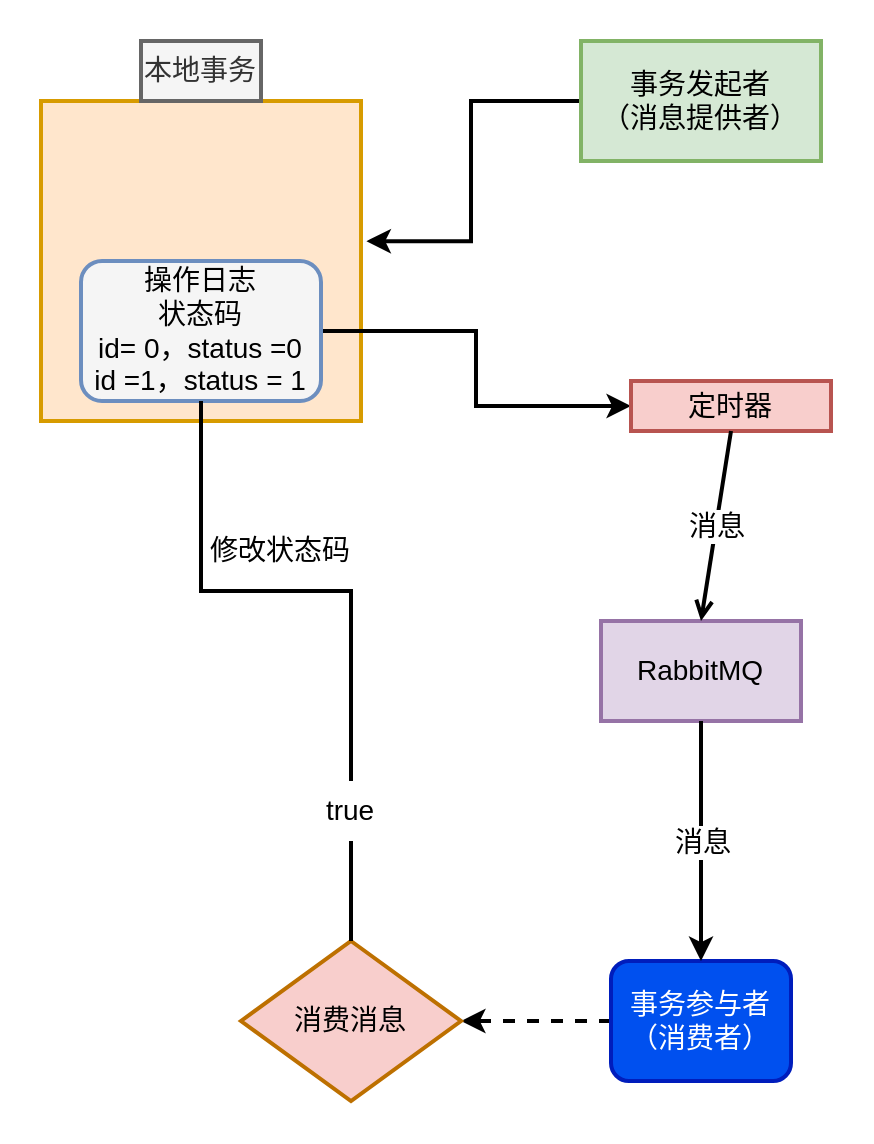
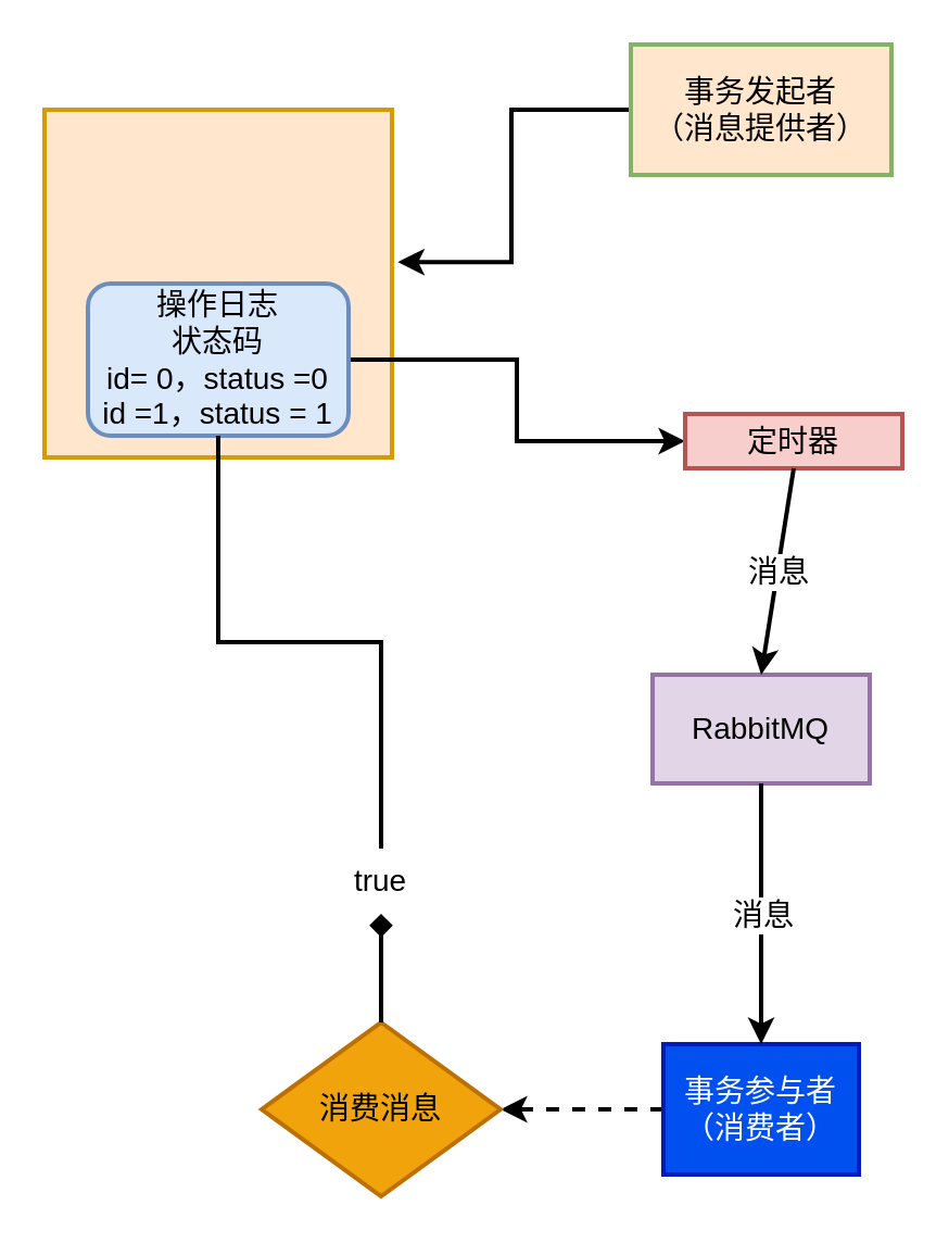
  <mxCell id="0" />
  <mxCell id="1" parent="0" />
  <mxCell id="2" style="edgeStyle=orthogonalEdgeStyle;rounded=0;orthogonalLoop=1;jettySize=auto;html=1;entryX=1.017;entryY=0.438;entryDx=0;entryDy=0;entryPerimeter=0;fontSize=14;strokeWidth=2;" edge="1" parent="1" source="3" target="7"><mxGeometry relative="1" as="geometry" /></mxCell>
- <mxCell id="3" value="事务发起者&lt;br&gt;（消息提供者）" style="rounded=0;whiteSpace=wrap;html=1;fontSize=14;strokeWidth=2;fillColor=#d5e8d4;strokeColor=#82b366;" vertex="1" parent="1"><mxGeometry x="290" y="20" width="120" height="60" as="geometry" /></mxCell>
+ <mxCell id="3" value="事务发起者&lt;br&gt;（消息提供者）" style="rounded=0;whiteSpace=wrap;html=1;fontSize=14;strokeWidth=2;fillColor=#ffe6cc;strokeColor=#82b366;" vertex="1" parent="1"><mxGeometry x="290" y="20" width="120" height="60" as="geometry" /></mxCell>
  <mxCell id="4" style="edgeStyle=orthogonalEdgeStyle;rounded=0;orthogonalLoop=1;jettySize=auto;html=1;fontSize=14;strokeWidth=2;entryX=1;entryY=0.5;entryDx=0;entryDy=0;dashed=1;" edge="1" parent="1" source="5" target="17"><mxGeometry relative="1" as="geometry"><mxPoint x="230" y="510" as="targetPoint" /></mxGeometry></mxCell>
- <mxCell id="5" value="事务参与者（消费者）" style="whiteSpace=wrap;html=1;fontSize=14;strokeWidth=2;fillColor=#0050ef;fontColor=#ffffff;strokeColor=#001DBC;rounded=1;" vertex="1" parent="1"><mxGeometry x="305" y="480" width="90" height="60" as="geometry" /></mxCell>
+ <mxCell id="5" value="事务参与者（消费者）" style="rounded=0;whiteSpace=wrap;html=1;fontSize=14;strokeWidth=2;fillColor=#0050ef;fontColor=#ffffff;strokeColor=#001DBC;" vertex="1" parent="1"><mxGeometry x="305" y="480" width="90" height="60" as="geometry" /></mxCell>
  <mxCell id="6" value="RabbitMQ" style="rounded=0;whiteSpace=wrap;html=1;fontSize=14;strokeWidth=2;fillColor=#e1d5e7;strokeColor=#9673a6;" vertex="1" parent="1"><mxGeometry x="300" y="310" width="100" height="50" as="geometry" /></mxCell>
  <mxCell id="7" value="" style="whiteSpace=wrap;html=1;aspect=fixed;strokeWidth=2;fillColor=#ffe6cc;strokeColor=#d79b00;" vertex="1" parent="1"><mxGeometry x="20" y="50" width="160" height="160" as="geometry" /></mxCell>
- <mxCell id="8" value="本地事务" style="text;html=1;strokeColor=#666666;fillColor=#f5f5f5;align=center;verticalAlign=middle;whiteSpace=wrap;rounded=0;strokeWidth=2;fontSize=14;fontColor=#333333;" vertex="1" parent="1"><mxGeometry x="70" y="20" width="60" height="30" as="geometry" /></mxCell>
  <mxCell id="9" style="edgeStyle=orthogonalEdgeStyle;rounded=0;orthogonalLoop=1;jettySize=auto;html=1;entryX=0;entryY=0.5;entryDx=0;entryDy=0;fontSize=14;strokeWidth=2;" edge="1" parent="1" source="10" target="11"><mxGeometry relative="1" as="geometry" /></mxCell>
- <mxCell id="10" value="操作日志&lt;br&gt;状态码&lt;br&gt;id= 0，status =0&lt;br&gt;id =1，status = 1" style="rounded=1;whiteSpace=wrap;html=1;strokeWidth=2;fontSize=14;fillColor=#f5f5f5;strokeColor=#6c8ebf;" vertex="1" parent="1"><mxGeometry x="40" y="130" width="120" height="70" as="geometry" /></mxCell>
+ <mxCell id="10" value="操作日志&lt;br&gt;状态码&lt;br&gt;id= 0，status =0&lt;br&gt;id =1，status = 1" style="rounded=1;whiteSpace=wrap;html=1;strokeWidth=2;fontSize=14;fillColor=#dae8fc;strokeColor=#6c8ebf;" vertex="1" parent="1"><mxGeometry x="40" y="130" width="120" height="70" as="geometry" /></mxCell>
  <mxCell id="11" value="定时器" style="rounded=0;whiteSpace=wrap;html=1;fontSize=14;strokeWidth=2;fillColor=#f8cecc;strokeColor=#b85450;" vertex="1" parent="1"><mxGeometry x="315" y="190" width="100" height="25" as="geometry" /></mxCell>
- <mxCell id="12" value="" style="endArrow=open;html=1;rounded=0;fontSize=14;strokeWidth=2;exitX=0.5;exitY=1;exitDx=0;exitDy=0;entryX=0.5;entryY=0;entryDx=0;entryDy=0;" edge="1" parent="1" source="11" target="6"><mxGeometry relative="1" as="geometry"><mxPoint x="310" y="270" as="sourcePoint" /><mxPoint x="410" y="270" as="targetPoint" /></mxGeometry></mxCell>
+ <mxCell id="12" value="" style="endArrow=classic;html=1;rounded=0;fontSize=14;strokeWidth=2;exitX=0.5;exitY=1;exitDx=0;exitDy=0;entryX=0.5;entryY=0;entryDx=0;entryDy=0;" edge="1" parent="1" source="11" target="6"><mxGeometry relative="1" as="geometry"><mxPoint x="310" y="270" as="sourcePoint" /><mxPoint x="410" y="270" as="targetPoint" /></mxGeometry></mxCell>
  <mxCell id="13" value="消息" style="edgeLabel;resizable=0;html=1;align=center;verticalAlign=middle;fontSize=14;strokeWidth=2;" connectable="0" vertex="1" parent="12"><mxGeometry relative="1" as="geometry" /></mxCell>
  <mxCell id="14" value="" style="endArrow=classic;html=1;rounded=0;fontSize=14;strokeWidth=2;exitX=0.5;exitY=1;exitDx=0;exitDy=0;entryX=0.5;entryY=0;entryDx=0;entryDy=0;" edge="1" parent="1" source="6" target="5"><mxGeometry relative="1" as="geometry"><mxPoint x="340" y="380" as="sourcePoint" /><mxPoint x="340" y="460" as="targetPoint" /></mxGeometry></mxCell>
  <mxCell id="15" value="消息" style="edgeLabel;resizable=0;html=1;align=center;verticalAlign=middle;fontSize=14;strokeWidth=2;" connectable="0" vertex="1" parent="14"><mxGeometry relative="1" as="geometry" /></mxCell>
  <mxCell id="16" style="edgeStyle=orthogonalEdgeStyle;rounded=0;orthogonalLoop=1;jettySize=auto;html=1;entryX=0.5;entryY=1;entryDx=0;entryDy=0;fontSize=14;strokeWidth=2;startArrow=none;endArrow=none;" edge="1" parent="1" source="18" target="10"><mxGeometry relative="1" as="geometry" /></mxCell>
- <mxCell id="17" value="消费消息" style="rhombus;whiteSpace=wrap;html=1;fontSize=14;strokeWidth=2;fillColor=#f8cecc;fontColor=#000000;strokeColor=#BD7000;" vertex="1" parent="1"><mxGeometry x="120" y="470" width="110" height="80" as="geometry" /></mxCell>
+ <mxCell id="17" value="消费消息" style="rhombus;whiteSpace=wrap;html=1;fontSize=14;strokeWidth=2;fillColor=#f0a30a;fontColor=#000000;strokeColor=#BD7000;" vertex="1" parent="1"><mxGeometry x="120" y="470" width="110" height="80" as="geometry" /></mxCell>
  <mxCell id="18" value="true" style="text;html=1;strokeColor=none;fillColor=none;align=center;verticalAlign=middle;whiteSpace=wrap;rounded=0;fontSize=14;" vertex="1" parent="1"><mxGeometry x="145" y="390" width="60" height="30" as="geometry" /></mxCell>
- <mxCell id="19" value="" style="edgeStyle=orthogonalEdgeStyle;rounded=0;orthogonalLoop=1;jettySize=auto;html=1;entryX=0.5;entryY=1;entryDx=0;entryDy=0;fontSize=14;strokeWidth=2;endArrow=none;" edge="1" parent="1" source="17" target="18"><mxGeometry relative="1" as="geometry"><mxPoint x="175" y="470" as="sourcePoint" /><mxPoint x="100" y="200" as="targetPoint" /></mxGeometry></mxCell>
- <mxCell id="20" value="修改状态码" style="text;html=1;strokeColor=none;fillColor=none;align=center;verticalAlign=middle;whiteSpace=wrap;rounded=0;fontSize=14;" vertex="1" parent="1"><mxGeometry x="100" y="260" width="80" height="30" as="geometry" /></mxCell>
+ <mxCell id="19" value="" style="edgeStyle=orthogonalEdgeStyle;rounded=0;orthogonalLoop=1;jettySize=auto;html=1;entryX=0.5;entryY=1;entryDx=0;entryDy=0;fontSize=14;strokeWidth=2;endArrow=diamond;" edge="1" parent="1" source="17" target="18"><mxGeometry relative="1" as="geometry"><mxPoint x="175" y="470" as="sourcePoint" /><mxPoint x="100" y="200" as="targetPoint" /></mxGeometry></mxCell>
